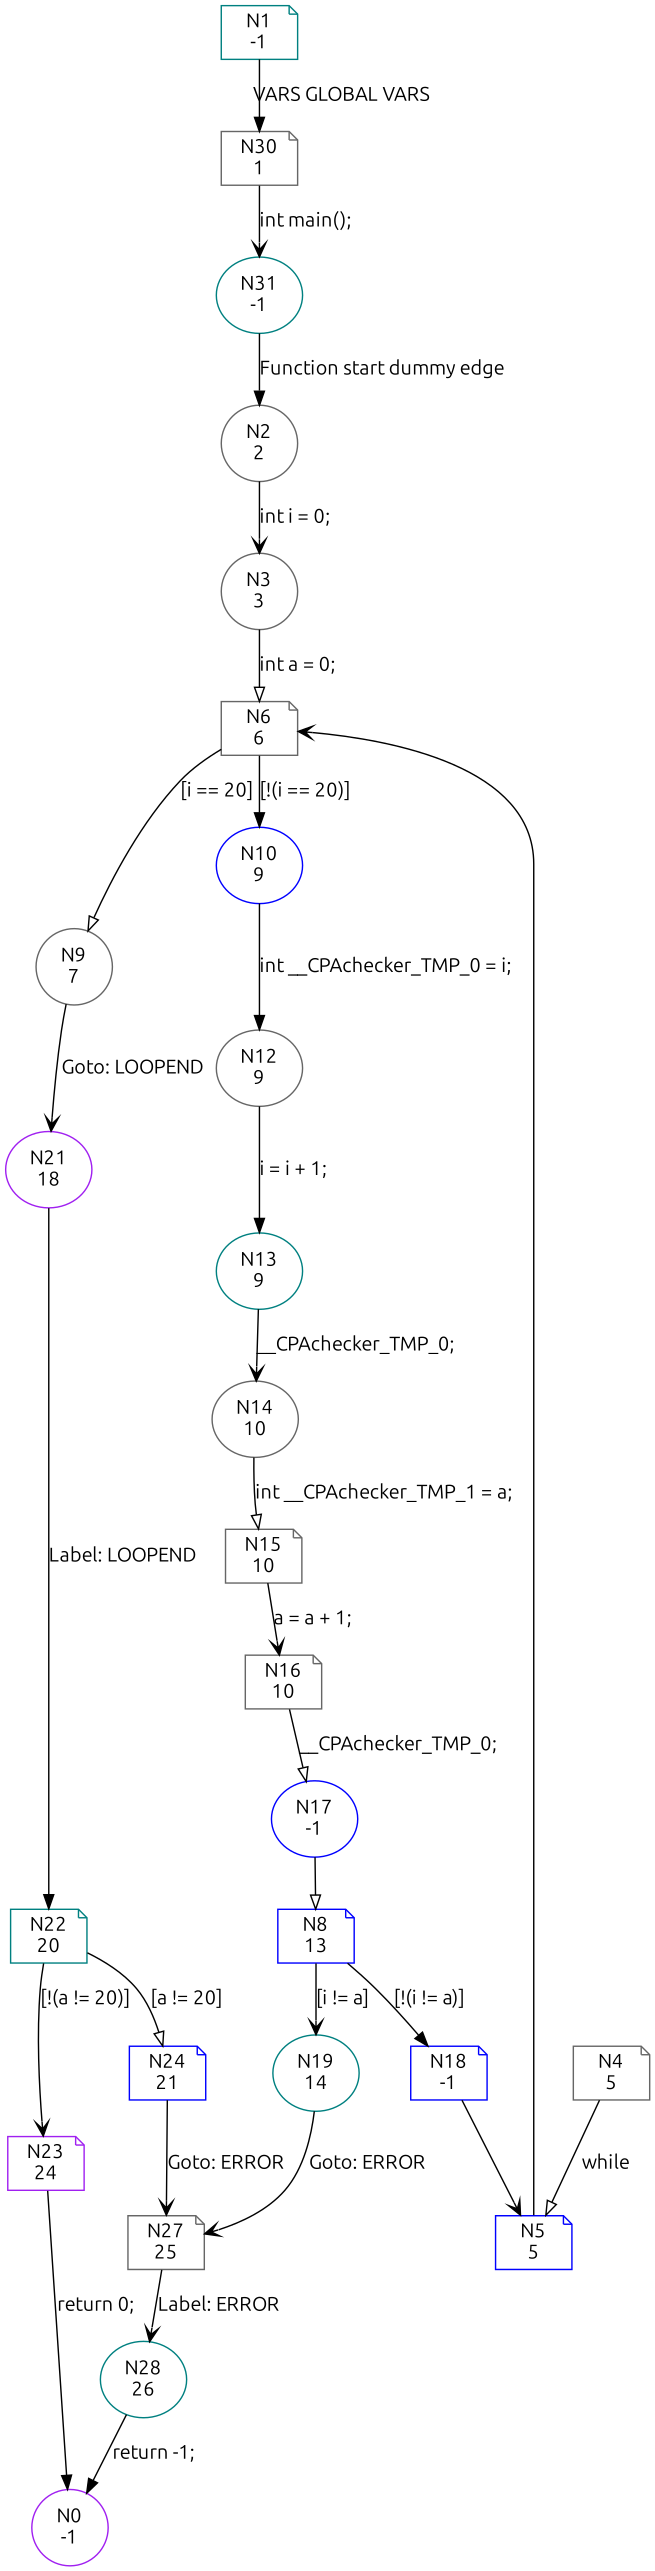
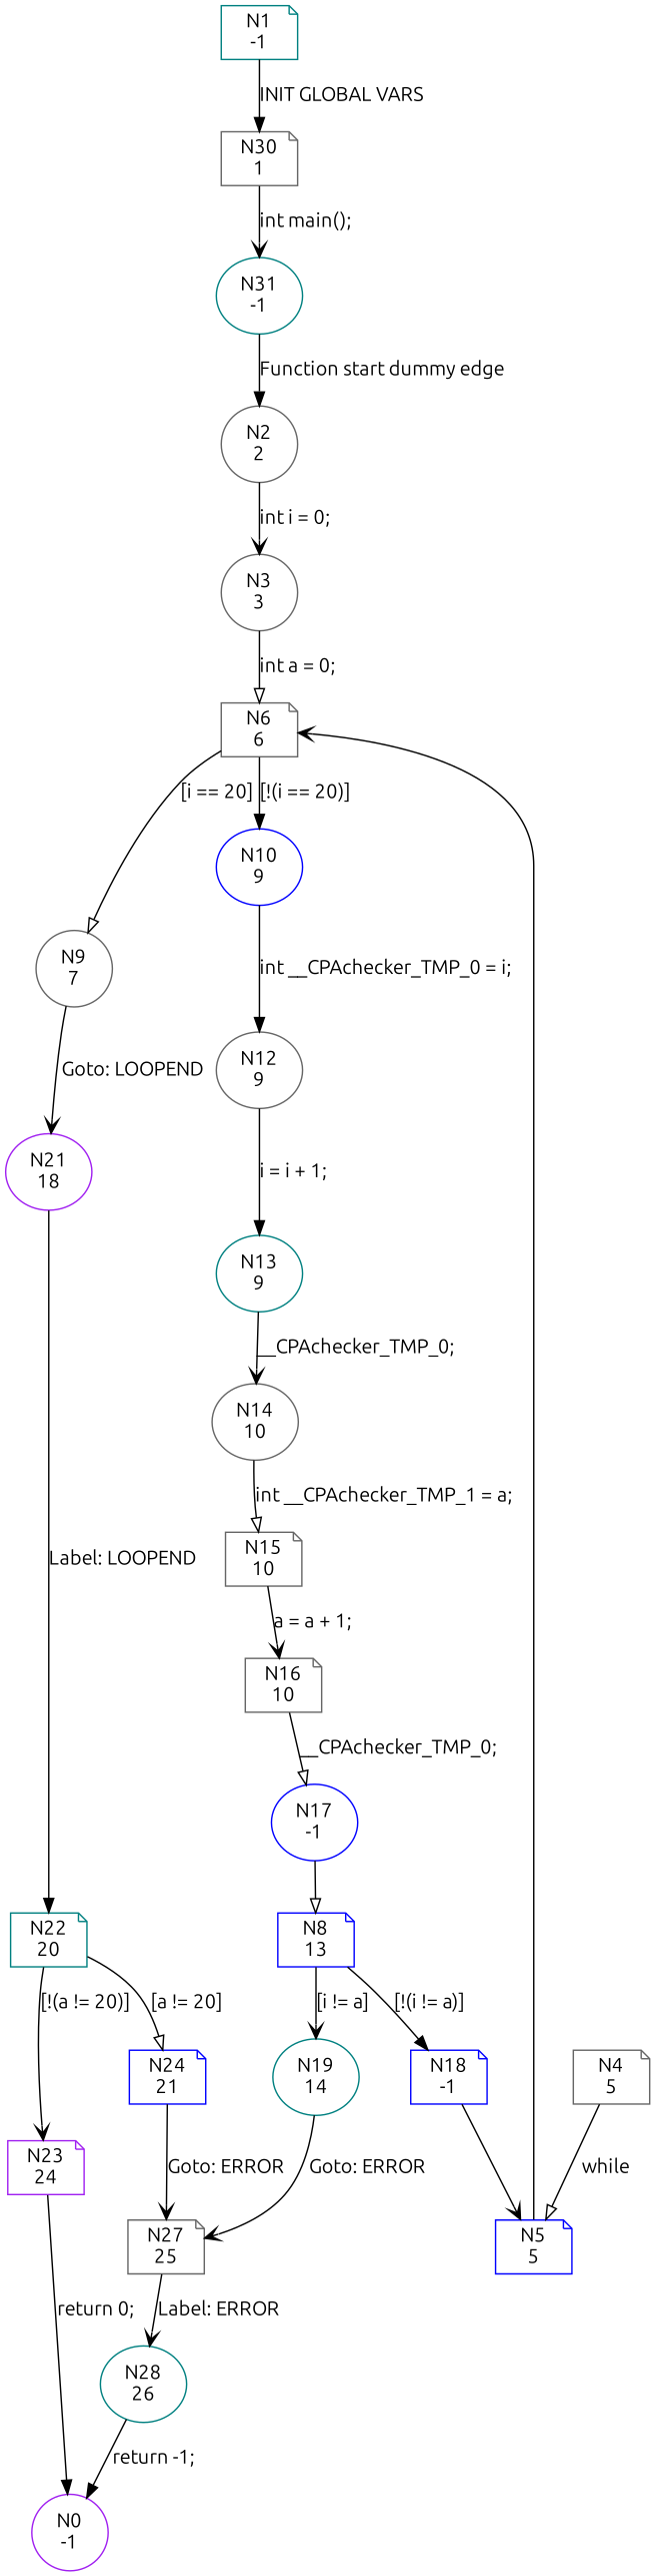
  digraph {
    fontname=Ubuntu
    node [color=gray40 fontname=Ubuntu shape=note]
    edge [arrowhead=vee fontname=Ubuntu]
    n1 [color=teal label="N1\n-1"]
    n2 [label="N30\n1"]
    n3 [color=teal label="N31\n-1" shape=ellipse]
    n4 [label="N2\n2" shape=ellipse]
    n5 [label="N3\n3" shape=ellipse]
    n6 [label="N6\n6"]
    n7 [label="N4\n5"]
    n8 [color=blue label="N5\n5"]
    n9 [label="N9\n7" shape=ellipse]
    n10 [color=blue label="N10\n9" shape=ellipse]
    n11 [color=purple label="N21\n18" shape=ellipse]
    n12 [label="N12\n9" shape=ellipse]
    n13 [color=teal label="N22\n20"]
    n14 [color=teal label="N13\n9" shape=ellipse]
    n15 [label="N14\n10" shape=ellipse]
    n16 [label="N15\n10"]
    n17 [label="N16\n10"]
    n18 [color=blue label="N17\n-1" shape=ellipse]
    n19 [color=blue label="N8\n13"]
    n20 [color=teal label="N19\n14" shape=ellipse]
    n21 [color=blue label="N18\n-1"]
    n22 [label="N27\n25"]
    n23 [color=teal label="N28\n26" shape=ellipse]
    n24 [color=purple label="N0\n-1" shape=ellipse]
    n25 [color=blue label="N24\n21"]
    n26 [color=purple label="N23\n24"]
-   n1 -> n2 [arrowhead=normal label="VARS GLOBAL VARS"]
+   n1 -> n2 [arrowhead=normal label="INIT GLOBAL VARS"]
    n2 -> n3 [label="int main();"]
    n3 -> n4 [arrowhead=normal label="Function start dummy edge"]
    n4 -> n5 [label="int i = 0;"]
    n5 -> n6 [arrowhead=onormal label="int a = 0;"]
    n6 -> n9 [arrowhead=onormal label="[i == 20]"]
    n6 -> n10 [arrowhead=normal label="[!(i == 20)]"]
    n7 -> n8 [arrowhead=onormal label=while]
    n8 -> n6
    n9 -> n11 [label="Goto: LOOPEND"]
    n10 -> n12 [arrowhead=normal label="int __CPAchecker_TMP_0 = i;"]
    n11 -> n13 [arrowhead=normal label="Label: LOOPEND"]
    n12 -> n14 [arrowhead=normal label="i = i + 1;"]
    n13 -> n25 [arrowhead=onormal label="[a != 20]"]
    n13 -> n26 [label="[!(a != 20)]"]
    n14 -> n15 [label="__CPAchecker_TMP_0;"]
    n15 -> n16 [arrowhead=onormal label="int __CPAchecker_TMP_1 = a;"]
    n16 -> n17 [label="a = a + 1;"]
    n17 -> n18 [arrowhead=onormal label="__CPAchecker_TMP_0;"]
    n18 -> n19 [arrowhead=onormal]
    n19 -> n20 [label="[i != a]"]
    n19 -> n21 [arrowhead=normal label="[!(i != a)]"]
    n20 -> n22 [label="Goto: ERROR"]
    n21 -> n8
    n22 -> n23 [label="Label: ERROR"]
    n23 -> n24 [arrowhead=normal label="return -1;"]
    n25 -> n22 [label="Goto: ERROR"]
    n26 -> n24 [arrowhead=normal label="return 0;"]
  }
